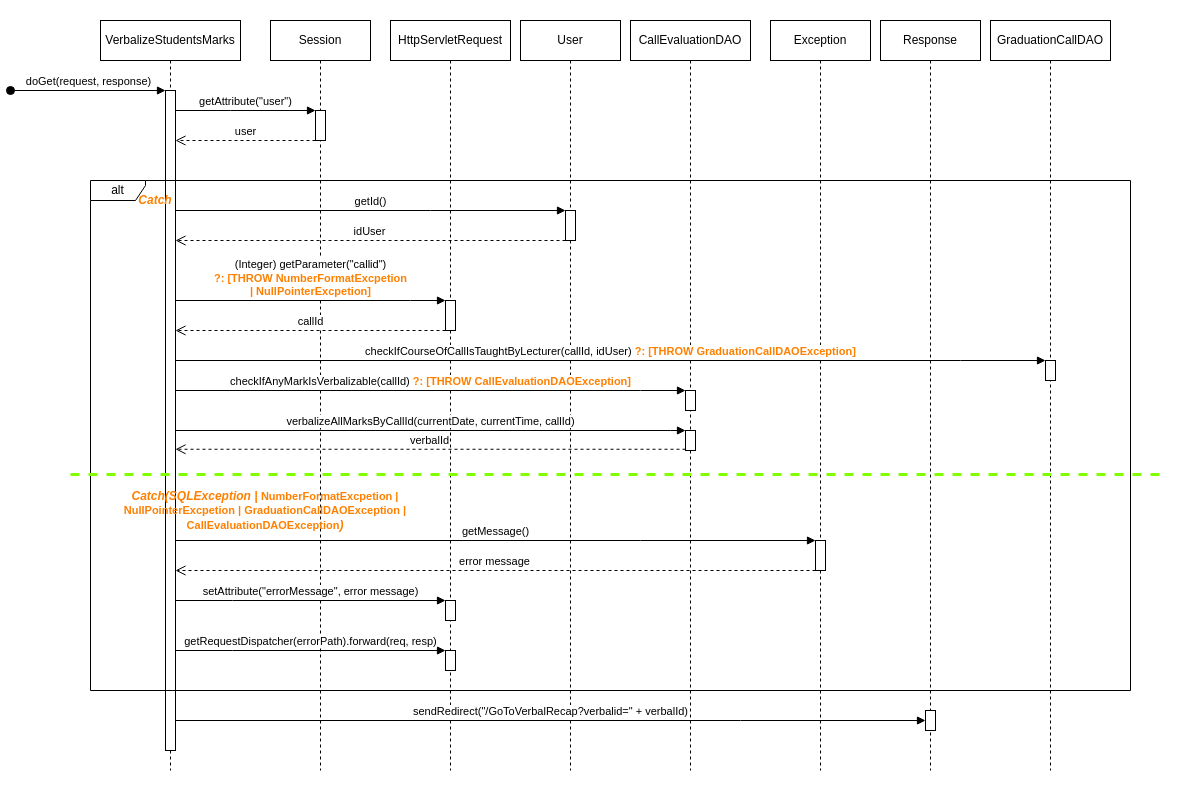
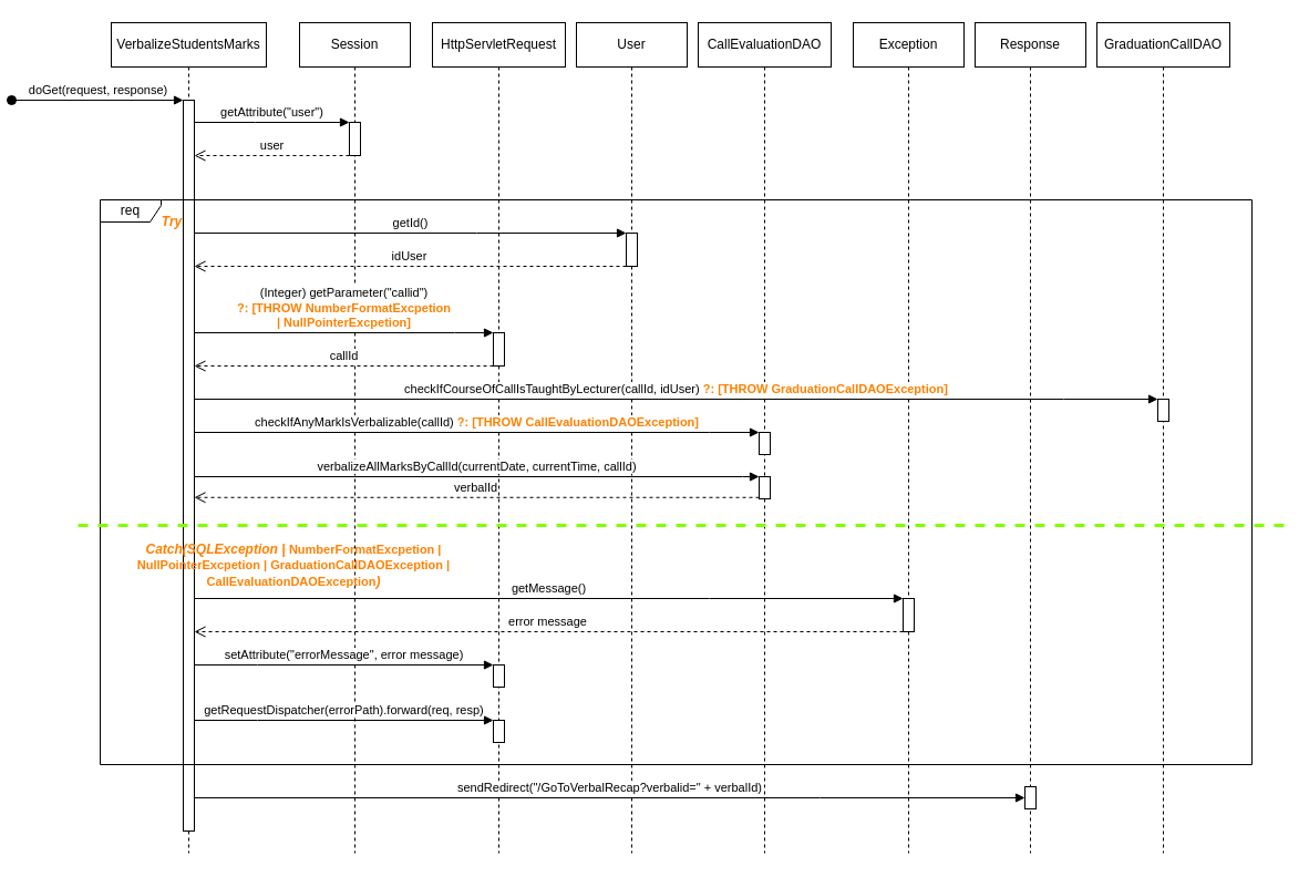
  <mxCell id="0" />
  <mxCell id="1" parent="0" />
  <mxCell id="2" value="VerbalizeStudentsMarks" style="shape=umlLifeline;perimeter=lifelinePerimeter;whiteSpace=wrap;html=1;container=0;dropTarget=0;collapsible=0;recursiveResize=0;outlineConnect=0;portConstraint=eastwest;newEdgeStyle={&quot;edgeStyle&quot;:&quot;elbowEdgeStyle&quot;,&quot;elbow&quot;:&quot;vertical&quot;,&quot;curved&quot;:0,&quot;rounded&quot;:0};" vertex="1" parent="1"><mxGeometry x="50" y="20" width="140" height="750" as="geometry" /></mxCell>
  <mxCell id="3" value="doGet(request, response)" style="html=1;verticalAlign=bottom;startArrow=oval;endArrow=block;startSize=8;edgeStyle=elbowEdgeStyle;elbow=vertical;curved=0;rounded=0;" edge="1" parent="2" target="4"><mxGeometry relative="1" as="geometry"><mxPoint x="-90" y="70" as="sourcePoint" /><mxPoint x="55" y="70" as="targetPoint" /></mxGeometry></mxCell>
  <mxCell id="4" value="" style="html=1;points=[];perimeter=orthogonalPerimeter;outlineConnect=0;targetShapes=umlLifeline;portConstraint=eastwest;newEdgeStyle={&quot;edgeStyle&quot;:&quot;elbowEdgeStyle&quot;,&quot;elbow&quot;:&quot;vertical&quot;,&quot;curved&quot;:0,&quot;rounded&quot;:0};" vertex="1" parent="2"><mxGeometry x="65" y="70" width="10" height="660" as="geometry" /></mxCell>
  <mxCell id="5" value="Session" style="shape=umlLifeline;perimeter=lifelinePerimeter;whiteSpace=wrap;html=1;container=0;dropTarget=0;collapsible=0;recursiveResize=0;outlineConnect=0;portConstraint=eastwest;newEdgeStyle={&quot;edgeStyle&quot;:&quot;elbowEdgeStyle&quot;,&quot;elbow&quot;:&quot;vertical&quot;,&quot;curved&quot;:0,&quot;rounded&quot;:0};" vertex="1" parent="1"><mxGeometry x="220" y="20" width="100" height="750" as="geometry" /></mxCell>
  <mxCell id="6" value="" style="html=1;points=[];perimeter=orthogonalPerimeter;outlineConnect=0;targetShapes=umlLifeline;portConstraint=eastwest;newEdgeStyle={&quot;edgeStyle&quot;:&quot;elbowEdgeStyle&quot;,&quot;elbow&quot;:&quot;vertical&quot;,&quot;curved&quot;:0,&quot;rounded&quot;:0};" vertex="1" parent="5"><mxGeometry x="45" y="90" width="10" height="30" as="geometry" /></mxCell>
  <mxCell id="7" value="HttpServletRequest" style="shape=umlLifeline;perimeter=lifelinePerimeter;whiteSpace=wrap;html=1;container=0;dropTarget=0;collapsible=0;recursiveResize=0;outlineConnect=0;portConstraint=eastwest;newEdgeStyle={&quot;edgeStyle&quot;:&quot;elbowEdgeStyle&quot;,&quot;elbow&quot;:&quot;vertical&quot;,&quot;curved&quot;:0,&quot;rounded&quot;:0};" vertex="1" parent="1"><mxGeometry x="340" y="20" width="120" height="750" as="geometry" /></mxCell>
  <mxCell id="8" value="User" style="shape=umlLifeline;perimeter=lifelinePerimeter;whiteSpace=wrap;html=1;container=0;dropTarget=0;collapsible=0;recursiveResize=0;outlineConnect=0;portConstraint=eastwest;newEdgeStyle={&quot;edgeStyle&quot;:&quot;elbowEdgeStyle&quot;,&quot;elbow&quot;:&quot;vertical&quot;,&quot;curved&quot;:0,&quot;rounded&quot;:0};" vertex="1" parent="1"><mxGeometry x="470" y="20" width="100" height="750" as="geometry" /></mxCell>
  <mxCell id="9" value="CallEvaluationDAO" style="shape=umlLifeline;perimeter=lifelinePerimeter;whiteSpace=wrap;html=1;container=0;dropTarget=0;collapsible=0;recursiveResize=0;outlineConnect=0;portConstraint=eastwest;newEdgeStyle={&quot;edgeStyle&quot;:&quot;elbowEdgeStyle&quot;,&quot;elbow&quot;:&quot;vertical&quot;,&quot;curved&quot;:0,&quot;rounded&quot;:0};" vertex="1" parent="1"><mxGeometry x="580" y="20" width="120" height="750" as="geometry" /></mxCell>
  <mxCell id="10" value="Exception" style="shape=umlLifeline;perimeter=lifelinePerimeter;whiteSpace=wrap;html=1;container=0;dropTarget=0;collapsible=0;recursiveResize=0;outlineConnect=0;portConstraint=eastwest;newEdgeStyle={&quot;edgeStyle&quot;:&quot;elbowEdgeStyle&quot;,&quot;elbow&quot;:&quot;vertical&quot;,&quot;curved&quot;:0,&quot;rounded&quot;:0};" vertex="1" parent="1"><mxGeometry x="720" y="20" width="100" height="750" as="geometry" /></mxCell>
  <mxCell id="11" value="Response" style="shape=umlLifeline;perimeter=lifelinePerimeter;whiteSpace=wrap;html=1;container=0;dropTarget=0;collapsible=0;recursiveResize=0;outlineConnect=0;portConstraint=eastwest;newEdgeStyle={&quot;edgeStyle&quot;:&quot;elbowEdgeStyle&quot;,&quot;elbow&quot;:&quot;vertical&quot;,&quot;curved&quot;:0,&quot;rounded&quot;:0};" vertex="1" parent="1"><mxGeometry x="830" y="20" width="100" height="750" as="geometry" /></mxCell>
  <mxCell id="12" value="" style="html=1;points=[];perimeter=orthogonalPerimeter;outlineConnect=0;targetShapes=umlLifeline;portConstraint=eastwest;newEdgeStyle={&quot;edgeStyle&quot;:&quot;elbowEdgeStyle&quot;,&quot;elbow&quot;:&quot;vertical&quot;,&quot;curved&quot;:0,&quot;rounded&quot;:0};" vertex="1" parent="11"><mxGeometry x="45" y="690" width="10" height="20" as="geometry" /></mxCell>
  <mxCell id="13" value="GraduationCallDAO" style="shape=umlLifeline;perimeter=lifelinePerimeter;whiteSpace=wrap;html=1;container=0;dropTarget=0;collapsible=0;recursiveResize=0;outlineConnect=0;portConstraint=eastwest;newEdgeStyle={&quot;edgeStyle&quot;:&quot;elbowEdgeStyle&quot;,&quot;elbow&quot;:&quot;vertical&quot;,&quot;curved&quot;:0,&quot;rounded&quot;:0};" vertex="1" parent="1"><mxGeometry x="940" y="20" width="120" height="750" as="geometry" /></mxCell>
  <mxCell id="14" value="getAttribute(&quot;user&quot;)" style="html=1;verticalAlign=bottom;endArrow=block;edgeStyle=elbowEdgeStyle;elbow=vertical;curved=0;rounded=0;" edge="1" parent="1" source="4" target="6"><mxGeometry relative="1" as="geometry"><mxPoint x="118" y="110" as="sourcePoint" /><Array as="points"><mxPoint x="180" y="110" /><mxPoint x="160" y="120" /><mxPoint x="180" y="110" /></Array><mxPoint x="290" y="110" as="targetPoint" /></mxGeometry></mxCell>
  <mxCell id="15" value="user" style="html=1;verticalAlign=bottom;endArrow=open;dashed=1;endSize=8;edgeStyle=elbowEdgeStyle;elbow=vertical;curved=0;rounded=0;" edge="1" parent="1" source="6" target="4"><mxGeometry x="0.003" relative="1" as="geometry"><mxPoint x="118" y="140" as="targetPoint" /><Array as="points"><mxPoint x="253" y="140" /><mxPoint x="198" y="140" /></Array><mxPoint x="268" y="140" as="sourcePoint" /><mxPoint as="offset" /></mxGeometry></mxCell>
- <mxCell id="16" value="alt" style="shape=umlFrame;whiteSpace=wrap;html=1;pointerEvents=0;width=55;height=20;" vertex="1" parent="1"><mxGeometry x="40" y="180" width="1040" height="510" as="geometry" /></mxCell>
- <mxCell id="17" value="Catch" style="text;html=1;align=center;verticalAlign=middle;whiteSpace=wrap;rounded=0;fontStyle=3;fontColor=#FF8000;" vertex="1" parent="1"><mxGeometry x="30" y="190" width="150" height="20" as="geometry" /></mxCell>
+ <mxCell id="16" value="req" style="shape=umlFrame;whiteSpace=wrap;html=1;pointerEvents=0;width=55;height=20;" vertex="1" parent="1"><mxGeometry x="40" y="180" width="1040" height="510" as="geometry" /></mxCell>
+ <mxCell id="17" value="Try" style="text;html=1;align=center;verticalAlign=middle;whiteSpace=wrap;rounded=0;fontStyle=3;fontColor=#FF8000;" vertex="1" parent="1"><mxGeometry x="30" y="190" width="150" height="20" as="geometry" /></mxCell>
  <mxCell id="18" value="getId()" style="html=1;verticalAlign=bottom;endArrow=block;edgeStyle=elbowEdgeStyle;elbow=vertical;curved=0;rounded=0;" edge="1" parent="1" source="4" target="26"><mxGeometry relative="1" as="geometry"><mxPoint x="135" y="220" as="sourcePoint" /><Array as="points"><mxPoint x="380" y="210" /><mxPoint x="192" y="220" /><mxPoint x="172" y="230" /><mxPoint x="192" y="220" /></Array><mxPoint x="277" y="220" as="targetPoint" /></mxGeometry></mxCell>
  <mxCell id="19" value="" style="html=1;points=[];perimeter=orthogonalPerimeter;outlineConnect=0;targetShapes=umlLifeline;portConstraint=eastwest;newEdgeStyle={&quot;edgeStyle&quot;:&quot;elbowEdgeStyle&quot;,&quot;elbow&quot;:&quot;vertical&quot;,&quot;curved&quot;:0,&quot;rounded&quot;:0};" vertex="1" parent="1"><mxGeometry x="395" y="300" width="10" height="30" as="geometry" /></mxCell>
  <mxCell id="20" value="(Integer) getParameter(&quot;callid&quot;) &lt;br&gt;&lt;b&gt;&lt;font color=&quot;#ff8000&quot;&gt;?: [THROW NumberFormatExcpetion &lt;br&gt;| NullPointerExcpetion]&lt;/font&gt;&lt;/b&gt;" style="html=1;verticalAlign=bottom;endArrow=block;edgeStyle=elbowEdgeStyle;elbow=vertical;curved=0;rounded=0;" edge="1" parent="1" target="19" source="4"><mxGeometry relative="1" as="geometry"><mxPoint x="128" y="305" as="sourcePoint" /><Array as="points"><mxPoint x="360" y="300" /><mxPoint x="192" y="305" /><mxPoint x="172" y="315" /><mxPoint x="192" y="305" /></Array><mxPoint x="277" y="305" as="targetPoint" /></mxGeometry></mxCell>
  <mxCell id="21" value="callId" style="html=1;verticalAlign=bottom;endArrow=open;dashed=1;endSize=8;edgeStyle=elbowEdgeStyle;elbow=vertical;curved=0;rounded=0;" edge="1" parent="1" source="19" target="4"><mxGeometry x="0.003" relative="1" as="geometry"><mxPoint x="128" y="335" as="targetPoint" /><Array as="points"><mxPoint x="340" y="330" /><mxPoint x="385" y="335" /><mxPoint x="330" y="335" /></Array><mxPoint x="397" y="335" as="sourcePoint" /><mxPoint as="offset" /></mxGeometry></mxCell>
  <mxCell id="22" value="" style="html=1;points=[];perimeter=orthogonalPerimeter;outlineConnect=0;targetShapes=umlLifeline;portConstraint=eastwest;newEdgeStyle={&quot;edgeStyle&quot;:&quot;elbowEdgeStyle&quot;,&quot;elbow&quot;:&quot;vertical&quot;,&quot;curved&quot;:0,&quot;rounded&quot;:0};" vertex="1" parent="1"><mxGeometry x="395" y="600" width="10" height="20" as="geometry" /></mxCell>
  <mxCell id="23" value="setAttribute(&quot;errorMessage&quot;, error message)" style="html=1;verticalAlign=bottom;endArrow=block;edgeStyle=elbowEdgeStyle;elbow=vertical;curved=0;rounded=0;" edge="1" parent="1" target="22"><mxGeometry relative="1" as="geometry"><mxPoint x="125" y="600" as="sourcePoint" /><Array as="points"><mxPoint x="182" y="600" /><mxPoint x="162" y="610" /><mxPoint x="182" y="600" /></Array><mxPoint x="267" y="600" as="targetPoint" /></mxGeometry></mxCell>
  <mxCell id="24" value="" style="html=1;points=[];perimeter=orthogonalPerimeter;outlineConnect=0;targetShapes=umlLifeline;portConstraint=eastwest;newEdgeStyle={&quot;edgeStyle&quot;:&quot;elbowEdgeStyle&quot;,&quot;elbow&quot;:&quot;vertical&quot;,&quot;curved&quot;:0,&quot;rounded&quot;:0};" vertex="1" parent="1"><mxGeometry x="395" y="650" width="10" height="20" as="geometry" /></mxCell>
  <mxCell id="25" value="getRequestDispatcher(errorPath).forward(req, resp)" style="html=1;verticalAlign=bottom;endArrow=block;edgeStyle=elbowEdgeStyle;elbow=vertical;curved=0;rounded=0;" edge="1" parent="1" target="24"><mxGeometry relative="1" as="geometry"><mxPoint x="125" y="650" as="sourcePoint" /><Array as="points"><mxPoint x="182" y="650" /><mxPoint x="162" y="660" /><mxPoint x="182" y="650" /></Array><mxPoint x="267" y="650" as="targetPoint" /></mxGeometry></mxCell>
  <mxCell id="26" value="" style="html=1;points=[];perimeter=orthogonalPerimeter;outlineConnect=0;targetShapes=umlLifeline;portConstraint=eastwest;newEdgeStyle={&quot;edgeStyle&quot;:&quot;elbowEdgeStyle&quot;,&quot;elbow&quot;:&quot;vertical&quot;,&quot;curved&quot;:0,&quot;rounded&quot;:0};" vertex="1" parent="1"><mxGeometry x="515" y="210" width="10" height="30" as="geometry" /></mxCell>
  <mxCell id="27" value="" style="html=1;points=[];perimeter=orthogonalPerimeter;outlineConnect=0;targetShapes=umlLifeline;portConstraint=eastwest;newEdgeStyle={&quot;edgeStyle&quot;:&quot;elbowEdgeStyle&quot;,&quot;elbow&quot;:&quot;vertical&quot;,&quot;curved&quot;:0,&quot;rounded&quot;:0};" vertex="1" parent="1"><mxGeometry x="635" y="390" width="10" height="20" as="geometry" /></mxCell>
  <mxCell id="28" value="idUser" style="html=1;verticalAlign=bottom;endArrow=open;dashed=1;endSize=8;edgeStyle=elbowEdgeStyle;elbow=vertical;curved=0;rounded=0;" edge="1" parent="1" source="26" target="4"><mxGeometry x="0.003" relative="1" as="geometry"><mxPoint x="135" y="250" as="targetPoint" /><Array as="points"><mxPoint x="420" y="240" /><mxPoint x="450" y="250" /><mxPoint x="525" y="250" /><mxPoint x="470" y="250" /></Array><mxPoint x="540" y="250" as="sourcePoint" /><mxPoint as="offset" /></mxGeometry></mxCell>
  <mxCell id="29" value="" style="html=1;points=[];perimeter=orthogonalPerimeter;outlineConnect=0;targetShapes=umlLifeline;portConstraint=eastwest;newEdgeStyle={&quot;edgeStyle&quot;:&quot;elbowEdgeStyle&quot;,&quot;elbow&quot;:&quot;vertical&quot;,&quot;curved&quot;:0,&quot;rounded&quot;:0};" vertex="1" parent="1"><mxGeometry x="765" y="540" width="10" height="30" as="geometry" /></mxCell>
  <mxCell id="30" value="" style="html=1;points=[];perimeter=orthogonalPerimeter;outlineConnect=0;targetShapes=umlLifeline;portConstraint=eastwest;newEdgeStyle={&quot;edgeStyle&quot;:&quot;elbowEdgeStyle&quot;,&quot;elbow&quot;:&quot;vertical&quot;,&quot;curved&quot;:0,&quot;rounded&quot;:0};" vertex="1" parent="1"><mxGeometry x="995" y="360" width="10" height="20" as="geometry" /></mxCell>
  <mxCell id="31" value="" style="html=1;points=[];perimeter=orthogonalPerimeter;outlineConnect=0;targetShapes=umlLifeline;portConstraint=eastwest;newEdgeStyle={&quot;edgeStyle&quot;:&quot;elbowEdgeStyle&quot;,&quot;elbow&quot;:&quot;vertical&quot;,&quot;curved&quot;:0,&quot;rounded&quot;:0};" vertex="1" parent="1"><mxGeometry x="635" y="430" width="10" height="20" as="geometry" /></mxCell>
  <mxCell id="32" value="checkIfCourseOfCallIsTaughtByLecturer(callId, idUser) &lt;b&gt;&lt;font color=&quot;#ff8000&quot;&gt;?: [THROW GraduationCallDAOException]&lt;/font&gt;&lt;/b&gt;" style="html=1;verticalAlign=bottom;endArrow=block;edgeStyle=elbowEdgeStyle;elbow=vertical;curved=0;rounded=0;" edge="1" parent="1" source="4" target="30"><mxGeometry x="-0.001" relative="1" as="geometry"><mxPoint x="135" y="450" as="sourcePoint" /><Array as="points"><mxPoint x="910" y="360" /><mxPoint x="960" y="450" /><mxPoint x="920" y="460" /><mxPoint x="334" y="641.5" /><mxPoint x="196" y="630.5" /><mxPoint x="176" y="640.5" /><mxPoint x="196" y="630.5" /></Array><mxPoint x="639" y="641.5" as="targetPoint" /><mxPoint as="offset" /></mxGeometry></mxCell>
  <mxCell id="33" value="verbalizeAllMarksByCallId(currentDate, currentTime, callId)" style="html=1;verticalAlign=bottom;endArrow=block;edgeStyle=elbowEdgeStyle;elbow=vertical;curved=0;rounded=0;" edge="1" parent="1" source="4" target="31"><mxGeometry x="-0.001" relative="1" as="geometry"><mxPoint x="135" y="490" as="sourcePoint" /><Array as="points"><mxPoint x="620" y="430" /><mxPoint x="750" y="420" /><mxPoint x="965" y="490" /><mxPoint x="925" y="500" /><mxPoint x="339" y="681.5" /><mxPoint x="201" y="670.5" /><mxPoint x="181" y="680.5" /><mxPoint x="201" y="670.5" /></Array><mxPoint x="1010" y="490" as="targetPoint" /><mxPoint as="offset" /></mxGeometry></mxCell>
  <mxCell id="34" value="checkIfAnyMarkIsVerbalizable(callId) &lt;b&gt;&lt;font color=&quot;#ff8000&quot;&gt;?: [THROW CallEvaluationDAOException]&lt;/font&gt;&lt;/b&gt;" style="html=1;verticalAlign=bottom;endArrow=block;edgeStyle=elbowEdgeStyle;elbow=vertical;curved=0;rounded=0;" edge="1" parent="1" source="4" target="27"><mxGeometry relative="1" as="geometry"><mxPoint x="135" y="520" as="sourcePoint" /><Array as="points"><mxPoint x="590" y="390" /><mxPoint x="450" y="520" /><mxPoint x="202" y="530" /><mxPoint x="182" y="540" /><mxPoint x="202" y="530" /></Array><mxPoint x="537" y="530" as="targetPoint" /></mxGeometry></mxCell>
  <mxCell id="35" value="" style="line;strokeWidth=3;align=left;verticalAlign=middle;spacingTop=-1;spacingLeft=3;spacingRight=3;rotatable=0;labelPosition=right;points=[];portConstraint=eastwest;dashed=1;strokeColor=#80FF00;" vertex="1" parent="1"><mxGeometry x="20" y="470" width="1090" height="8" as="geometry" /></mxCell>
  <mxCell id="36" value="getMessage()" style="html=1;verticalAlign=bottom;endArrow=block;edgeStyle=elbowEdgeStyle;elbow=vertical;curved=0;rounded=0;" edge="1" parent="1" target="29"><mxGeometry relative="1" as="geometry"><mxPoint x="125" y="540" as="sourcePoint" /><Array as="points"><mxPoint x="590" y="540" /><mxPoint x="560" y="550" /><mxPoint x="340" y="561" /><mxPoint x="202" y="550" /><mxPoint x="182" y="560" /><mxPoint x="202" y="550" /></Array><mxPoint x="645" y="561" as="targetPoint" /></mxGeometry></mxCell>
  <mxCell id="37" value="error message" style="html=1;verticalAlign=bottom;endArrow=open;dashed=1;endSize=8;edgeStyle=elbowEdgeStyle;elbow=vertical;curved=0;rounded=0;" edge="1" parent="1" source="29"><mxGeometry x="0.003" relative="1" as="geometry"><mxPoint x="125" y="570" as="targetPoint" /><Array as="points"><mxPoint x="432" y="570" /><mxPoint x="637" y="559" /><mxPoint x="582" y="559" /></Array><mxPoint x="747" y="570" as="sourcePoint" /><mxPoint as="offset" /></mxGeometry></mxCell>
  <mxCell id="38" value="Catch(SQLException | &lt;b style=&quot;color: rgb(240, 240, 240); font-size: 11px; font-style: normal;&quot;&gt;&lt;font color=&quot;#ff8000&quot;&gt;NumberFormatExcpetion | NullPointerExcpetion | GraduationCallDAOException | CallEvaluationDAOException&lt;/font&gt;&lt;/b&gt;)" style="text;html=1;align=center;verticalAlign=middle;whiteSpace=wrap;rounded=0;fontStyle=3;fontColor=#FF8000;" vertex="1" parent="1"><mxGeometry x="50" y="499.5" width="330" height="20" as="geometry" /></mxCell>
  <mxCell id="39" value="verbalId" style="html=1;verticalAlign=bottom;endArrow=open;dashed=1;endSize=8;edgeStyle=elbowEdgeStyle;elbow=vertical;curved=0;rounded=0;" edge="1" parent="1" source="31" target="4"><mxGeometry x="0.003" relative="1" as="geometry"><mxPoint x="250" y="448.75" as="targetPoint" /><Array as="points"><mxPoint x="545" y="448.75" /><mxPoint x="575" y="458.75" /><mxPoint x="650" y="458.75" /><mxPoint x="595" y="458.75" /></Array><mxPoint x="640" y="448.75" as="sourcePoint" /><mxPoint as="offset" /></mxGeometry></mxCell>
  <mxCell id="40" value="sendRedirect(&quot;/GoToVerbalRecap?verbalid=&quot; + verbalId)" style="html=1;verticalAlign=bottom;endArrow=block;edgeStyle=elbowEdgeStyle;elbow=vertical;curved=0;rounded=0;" edge="1" parent="1" source="4" target="12"><mxGeometry relative="1" as="geometry"><mxPoint x="125" y="680" as="sourcePoint" /><Array as="points"><mxPoint x="690" y="720" /><mxPoint x="750" y="690" /><mxPoint x="590" y="680" /><mxPoint x="560" y="690" /><mxPoint x="340" y="701" /><mxPoint x="202" y="690" /><mxPoint x="182" y="700" /><mxPoint x="202" y="690" /></Array><mxPoint x="765" y="680" as="targetPoint" /></mxGeometry></mxCell>
